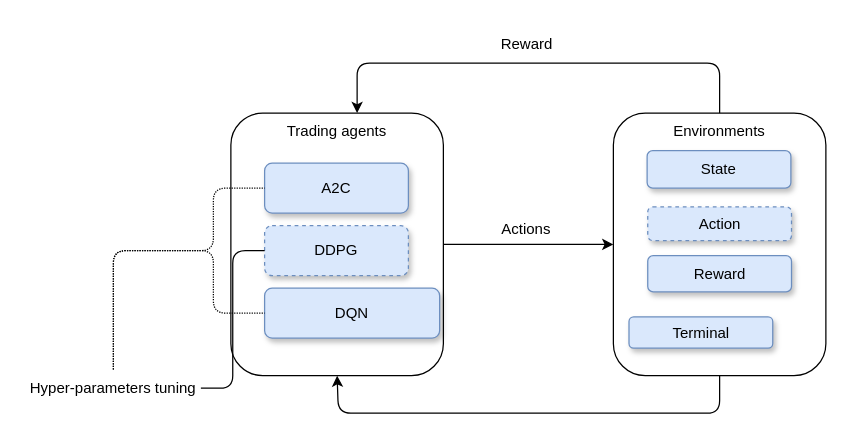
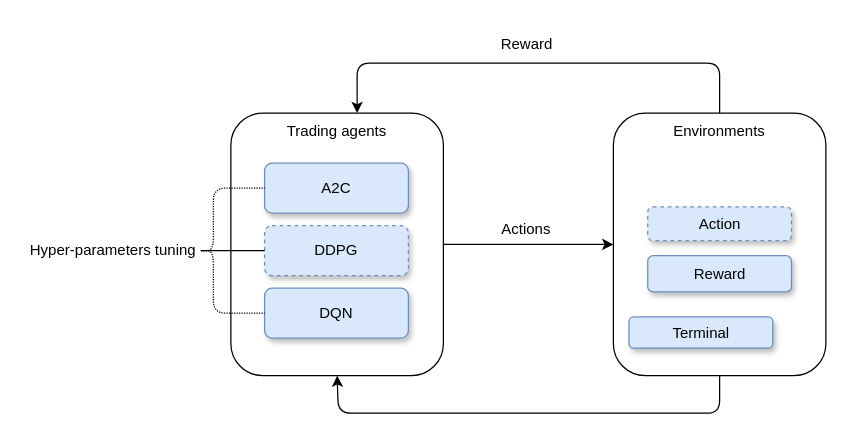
  <mxCell id="0" />
  <mxCell id="1" parent="0" />
  <mxCell id="2" style="edgeStyle=orthogonalEdgeStyle;rounded=0;orthogonalLoop=1;jettySize=auto;html=1;entryX=0;entryY=0.5;entryDx=0;entryDy=0;" edge="1" parent="1" source="4" target="10"><mxGeometry relative="1" as="geometry" /></mxCell>
  <mxCell id="3" style="edgeStyle=orthogonalEdgeStyle;rounded=1;sketch=0;orthogonalLoop=1;jettySize=auto;html=1;entryX=0.5;entryY=0;entryDx=0;entryDy=0;shadow=0;startArrow=classic;startFill=1;endArrow=none;endFill=0;" edge="1" parent="1" source="4" target="11"><mxGeometry relative="1" as="geometry"><Array as="points"><mxPoint x="285" y="50" /><mxPoint x="575" y="50" /></Array></mxGeometry></mxCell>
  <mxCell id="4" value="" style="rounded=1;whiteSpace=wrap;html=1;" vertex="1" parent="1"><mxGeometry x="184" y="90" width="170" height="210" as="geometry" /></mxCell>
  <mxCell id="5" value="Trading agents" style="text;html=1;strokeColor=none;fillColor=none;align=center;verticalAlign=middle;whiteSpace=wrap;rounded=0;" vertex="1" parent="1"><mxGeometry x="219" y="90" width="100" height="30" as="geometry" /></mxCell>
  <mxCell id="6" value="A2C" style="rounded=1;whiteSpace=wrap;html=1;fillColor=#dae8fc;strokeColor=#6c8ebf;shadow=1;" vertex="1" parent="1"><mxGeometry x="211" y="130" width="115" height="40" as="geometry" /></mxCell>
- <mxCell id="7" value="DQN" style="rounded=1;whiteSpace=wrap;html=1;fillColor=#dae8fc;strokeColor=#6c8ebf;shadow=1;" vertex="1" parent="1"><mxGeometry x="211" y="230" width="140" height="40" as="geometry" /></mxCell>
+ <mxCell id="7" value="DQN" style="rounded=1;whiteSpace=wrap;html=1;fillColor=#dae8fc;strokeColor=#6c8ebf;shadow=1;" vertex="1" parent="1"><mxGeometry x="211" y="230" width="115" height="40" as="geometry" /></mxCell>
  <mxCell id="8" value="DDPG" style="rounded=1;whiteSpace=wrap;html=1;fillColor=#dae8fc;strokeColor=#6c8ebf;shadow=1;dashed=1;" vertex="1" parent="1"><mxGeometry x="211" y="180" width="115" height="40" as="geometry" /></mxCell>
  <mxCell id="9" style="edgeStyle=orthogonalEdgeStyle;rounded=1;orthogonalLoop=1;jettySize=auto;html=1;shadow=0;sketch=0;entryX=0.5;entryY=1;entryDx=0;entryDy=0;" edge="1" parent="1" source="10" target="4"><mxGeometry relative="1" as="geometry"><mxPoint x="240" y="310" as="targetPoint" /><Array as="points"><mxPoint x="575" y="330" /><mxPoint x="270" y="330" /></Array></mxGeometry></mxCell>
  <mxCell id="10" value="" style="rounded=1;whiteSpace=wrap;html=1;" vertex="1" parent="1"><mxGeometry x="490" y="90" width="170" height="210" as="geometry" /></mxCell>
  <mxCell id="11" value="Environments" style="text;html=1;strokeColor=none;fillColor=none;align=center;verticalAlign=middle;whiteSpace=wrap;rounded=0;" vertex="1" parent="1"><mxGeometry x="525" y="90" width="100" height="30" as="geometry" /></mxCell>
- <mxCell id="12" value="State" style="rounded=1;whiteSpace=wrap;html=1;fillColor=#dae8fc;strokeColor=#6c8ebf;shadow=1;" vertex="1" parent="1"><mxGeometry x="517" y="120" width="115" height="30" as="geometry" /></mxCell>
  <mxCell id="13" value="Action" style="rounded=1;whiteSpace=wrap;html=1;fillColor=#dae8fc;strokeColor=#6c8ebf;shadow=1;dashed=1;" vertex="1" parent="1"><mxGeometry x="517.5" y="165" width="115" height="27" as="geometry" /></mxCell>
  <mxCell id="14" value="Reward" style="rounded=1;whiteSpace=wrap;html=1;fillColor=#dae8fc;strokeColor=#6c8ebf;shadow=1;" vertex="1" parent="1"><mxGeometry x="517.5" y="204" width="115" height="29" as="geometry" /></mxCell>
  <mxCell id="15" value="Terminal" style="rounded=1;whiteSpace=wrap;html=1;fillColor=#dae8fc;strokeColor=#6c8ebf;shadow=1;" vertex="1" parent="1"><mxGeometry x="502.5" y="253" width="115" height="25" as="geometry" /></mxCell>
  <mxCell id="16" value="Actions" style="text;html=1;strokeColor=none;fillColor=none;align=center;verticalAlign=middle;whiteSpace=wrap;rounded=0;shadow=1;" vertex="1" parent="1"><mxGeometry x="353" y="168" width="135" height="30" as="geometry" /></mxCell>
  <mxCell id="17" value="Reward" style="text;html=1;strokeColor=none;fillColor=none;align=center;verticalAlign=middle;whiteSpace=wrap;rounded=0;shadow=1;" vertex="1" parent="1"><mxGeometry x="390.5" y="20" width="60" height="30" as="geometry" /></mxCell>
  <mxCell id="18" style="rounded=1;sketch=0;jumpStyle=none;orthogonalLoop=1;jettySize=auto;html=1;entryX=0;entryY=0.5;entryDx=0;entryDy=0;shadow=0;startArrow=none;startFill=0;endArrow=none;endFill=0;elbow=vertical;edgeStyle=orthogonalEdgeStyle;dashed=1;dashPattern=1 1;" edge="1" parent="1" source="21" target="6"><mxGeometry relative="1" as="geometry"><Array as="points"><mxPoint x="170" y="200" /><mxPoint x="170" y="150" /></Array></mxGeometry></mxCell>
  <mxCell id="19" style="edgeStyle=orthogonalEdgeStyle;rounded=1;sketch=0;jumpStyle=none;orthogonalLoop=1;jettySize=auto;html=1;entryX=0;entryY=0.5;entryDx=0;entryDy=0;shadow=0;dashed=0;dashPattern=1 1;startArrow=none;startFill=0;endArrow=none;endFill=0;elbow=vertical;" edge="1" parent="1" source="21" target="8"><mxGeometry relative="1" as="geometry" /></mxCell>
  <mxCell id="20" style="edgeStyle=orthogonalEdgeStyle;rounded=1;sketch=0;jumpStyle=none;orthogonalLoop=1;jettySize=auto;html=1;entryX=0;entryY=0.5;entryDx=0;entryDy=0;shadow=0;dashed=1;dashPattern=1 1;startArrow=none;startFill=0;endArrow=none;endFill=0;elbow=vertical;" edge="1" parent="1" source="21" target="7"><mxGeometry relative="1" as="geometry"><Array as="points"><mxPoint x="170" y="200" /><mxPoint x="170" y="250" /></Array></mxGeometry></mxCell>
- <mxCell id="21" value="Hyper-parameters tuning" style="text;html=1;strokeColor=none;fillColor=none;align=center;verticalAlign=middle;whiteSpace=wrap;rounded=0;shadow=1;" vertex="1" parent="1"><mxGeometry x="20" y="295" width="140" height="30" as="geometry" /></mxCell>
+ <mxCell id="21" value="Hyper-parameters tuning" style="text;html=1;strokeColor=none;fillColor=none;align=center;verticalAlign=middle;whiteSpace=wrap;rounded=0;shadow=1;" vertex="1" parent="1"><mxGeometry x="20" y="185" width="140" height="30" as="geometry" /></mxCell>
